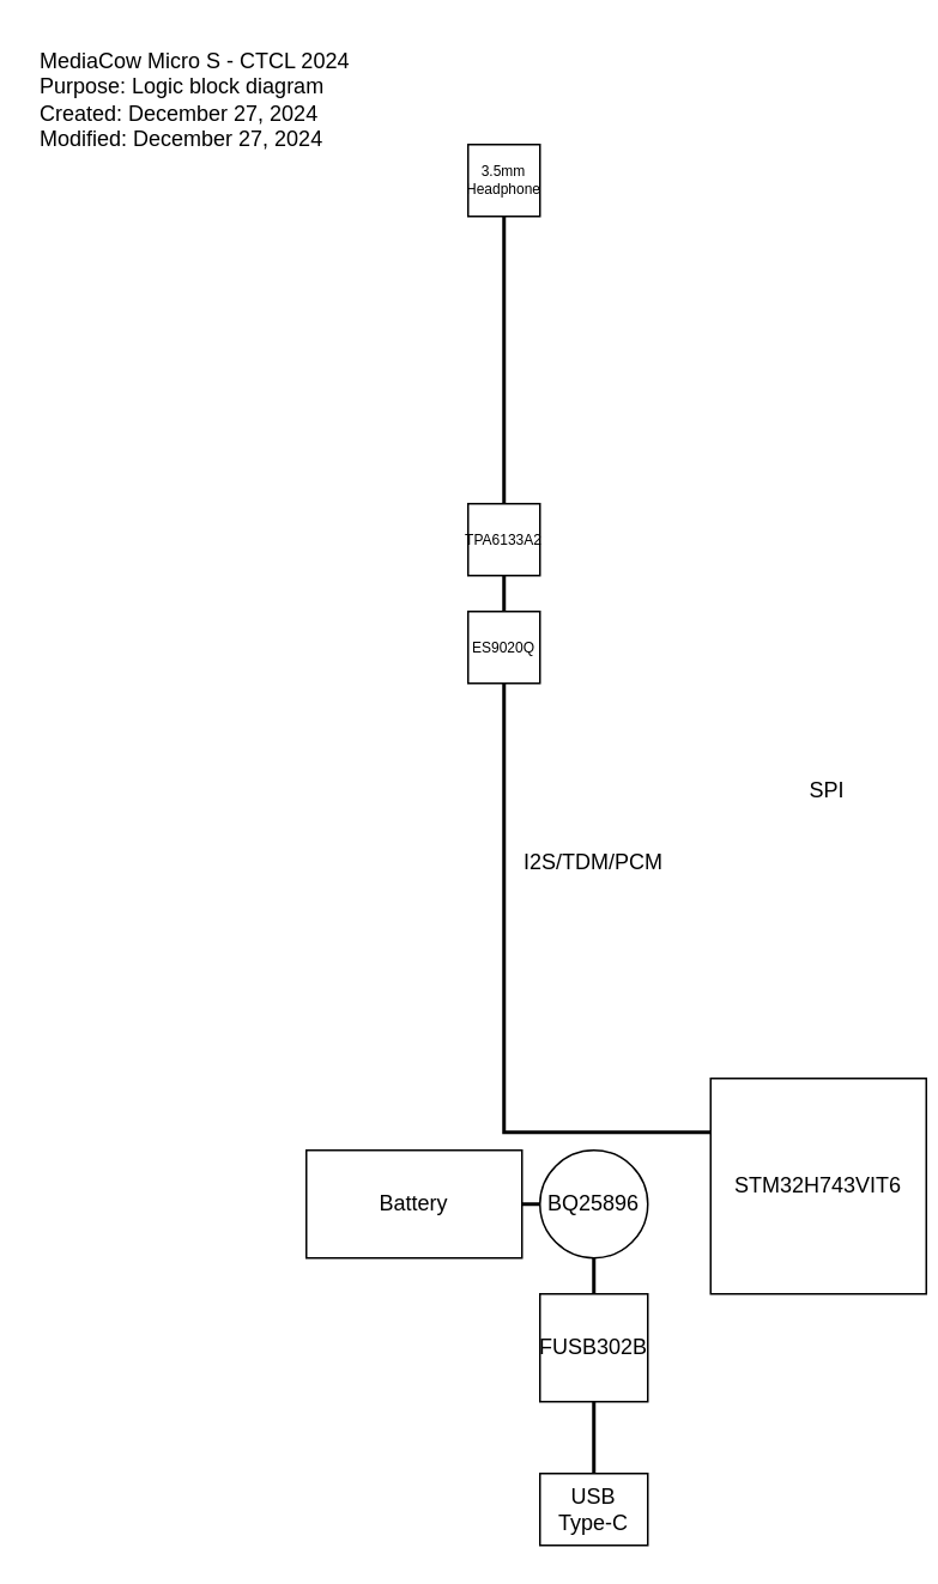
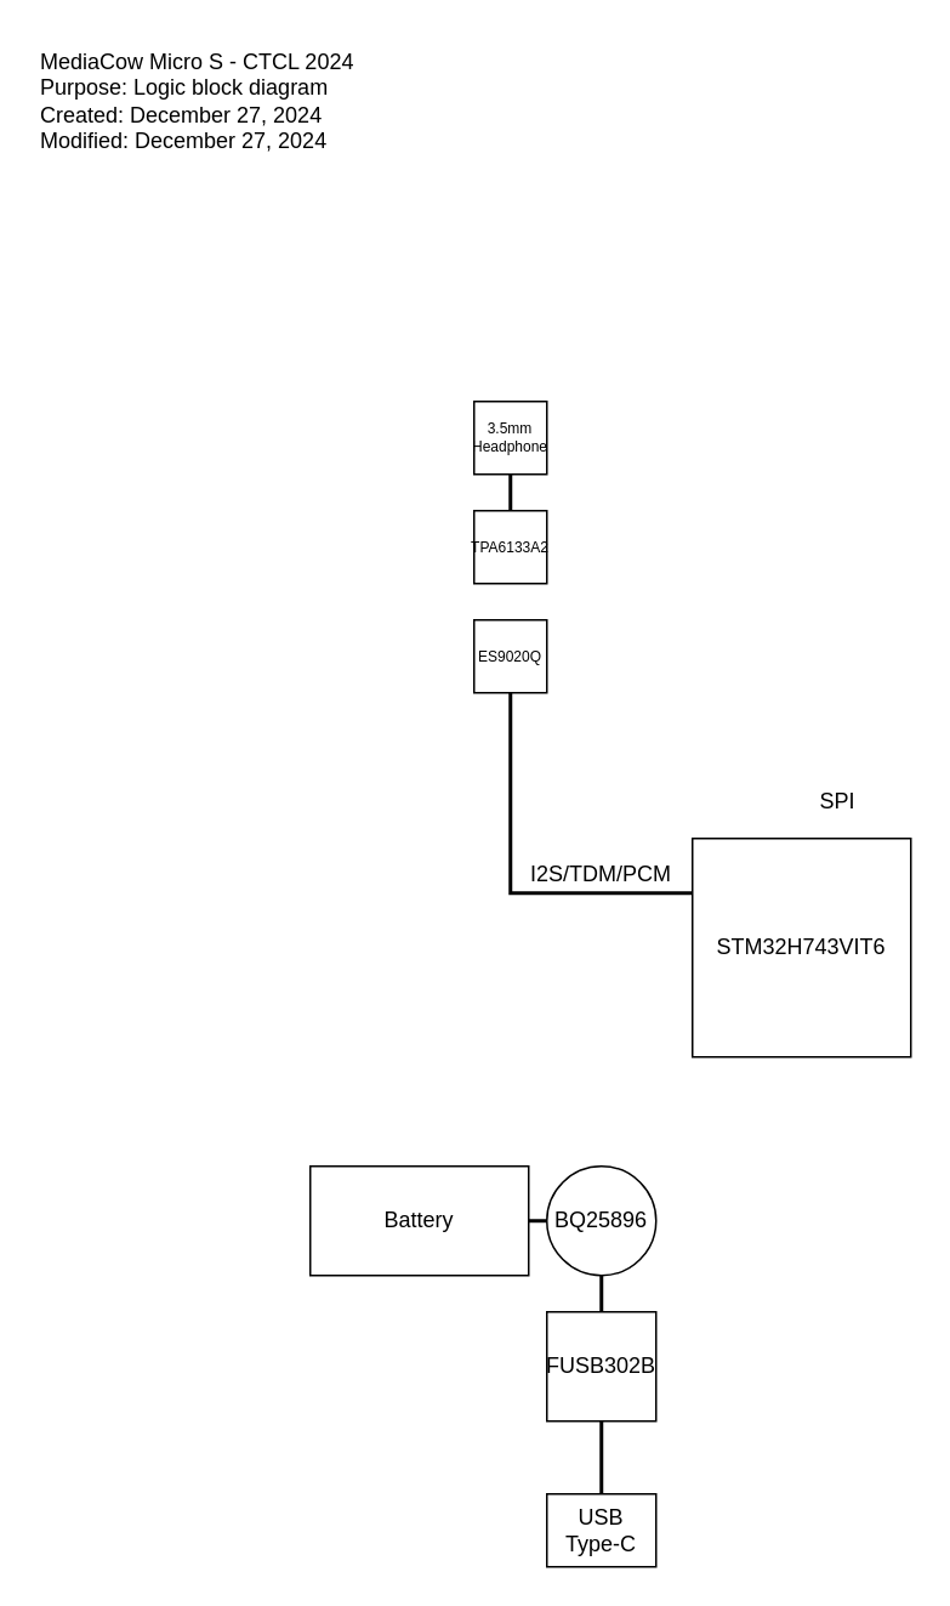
  <mxCell id="0" />
  <mxCell id="1" parent="0" />
  <mxCell id="2" style="edgeStyle=orthogonalEdgeStyle;rounded=0;orthogonalLoop=1;jettySize=auto;html=1;exitX=0;exitY=0.25;exitDx=0;exitDy=0;entryX=0.5;entryY=1;entryDx=0;entryDy=0;fontSize=11;strokeWidth=2;endArrow=none;endFill=0;" edge="1" parent="1" source="3" target="6"><mxGeometry relative="1" as="geometry" /></mxCell>
- <mxCell id="3" value="STM32H743VIT6" style="rounded=0;whiteSpace=wrap;html=1;" vertex="1" parent="1"><mxGeometry x="395" y="600" width="120" height="120" as="geometry" /></mxCell>
+ <mxCell id="3" value="STM32H743VIT6" style="rounded=0;whiteSpace=wrap;html=1;" vertex="1" parent="1"><mxGeometry x="380" y="460" width="120" height="120" as="geometry" /></mxCell>
  <mxCell id="4" value="SPI" style="text;html=1;align=center;verticalAlign=middle;whiteSpace=wrap;rounded=0;" vertex="1" parent="1"><mxGeometry x="440" y="430" width="40" height="20" as="geometry" /></mxCell>
- <mxCell id="5" style="edgeStyle=orthogonalEdgeStyle;rounded=0;orthogonalLoop=1;jettySize=auto;html=1;exitX=0.5;exitY=0;exitDx=0;exitDy=0;entryX=0.5;entryY=1;entryDx=0;entryDy=0;strokeWidth=2;endArrow=none;endFill=0;" edge="1" parent="1" source="6" target="9"><mxGeometry relative="1" as="geometry" /></mxCell>
  <mxCell id="6" value="ES9020Q" style="rounded=0;whiteSpace=wrap;html=1;fontSize=8;" vertex="1" parent="1"><mxGeometry x="260" y="340" width="40" height="40" as="geometry" /></mxCell>
- <mxCell id="7" value="3.5mm&lt;div&gt;Headphone&lt;/div&gt;" style="rounded=0;whiteSpace=wrap;html=1;fontSize=8;horizontal=1;" vertex="1" parent="1"><mxGeometry x="260" y="80" width="40" height="40" as="geometry" /></mxCell>
+ <mxCell id="7" value="3.5mm&lt;div&gt;Headphone&lt;/div&gt;" style="rounded=0;whiteSpace=wrap;html=1;fontSize=8;horizontal=1;" vertex="1" parent="1"><mxGeometry x="260" y="220" width="40" height="40" as="geometry" /></mxCell>
  <mxCell id="8" style="edgeStyle=orthogonalEdgeStyle;rounded=0;orthogonalLoop=1;jettySize=auto;html=1;exitX=0.5;exitY=0;exitDx=0;exitDy=0;entryX=0.5;entryY=1;entryDx=0;entryDy=0;strokeWidth=2;endArrow=none;endFill=0;" edge="1" parent="1" source="9" target="7"><mxGeometry relative="1" as="geometry" /></mxCell>
  <mxCell id="9" value="TPA6133A2" style="rounded=0;whiteSpace=wrap;html=1;fontSize=8;" vertex="1" parent="1"><mxGeometry x="260" y="280" width="40" height="40" as="geometry" /></mxCell>
  <mxCell id="10" value="I2S/TDM/PCM" style="text;html=1;align=center;verticalAlign=middle;whiteSpace=wrap;rounded=0;" vertex="1" parent="1"><mxGeometry x="290" y="470" width="80" height="20" as="geometry" /></mxCell>
  <mxCell id="11" value="BQ25896" style="ellipse;whiteSpace=wrap;html=1;" vertex="1" parent="1"><mxGeometry x="300" y="640" width="60" height="60" as="geometry" /></mxCell>
  <mxCell id="12" style="edgeStyle=orthogonalEdgeStyle;rounded=0;orthogonalLoop=1;jettySize=auto;html=1;exitX=1;exitY=0.5;exitDx=0;exitDy=0;entryX=0;entryY=0.5;entryDx=0;entryDy=0;endArrow=none;endFill=0;strokeWidth=2;" edge="1" parent="1" source="13" target="11"><mxGeometry relative="1" as="geometry" /></mxCell>
  <mxCell id="13" value="Battery" style="rounded=0;whiteSpace=wrap;html=1;" vertex="1" parent="1"><mxGeometry x="170" y="640" width="120" height="60" as="geometry" /></mxCell>
  <mxCell id="14" value="MediaCow Micro S - CTCL 2024&lt;div&gt;Purpose: Logic block diagram&lt;/div&gt;&lt;div&gt;Created: December 27, 2024&lt;/div&gt;&lt;div&gt;Modified: December 27, 2024&lt;/div&gt;" style="text;html=1;align=left;verticalAlign=top;whiteSpace=wrap;rounded=0;" vertex="1" parent="1"><mxGeometry width="200" height="120" as="geometry" x="20" y="20" /></mxCell>
  <mxCell id="15" style="edgeStyle=orthogonalEdgeStyle;rounded=0;orthogonalLoop=1;jettySize=auto;html=1;exitX=0.5;exitY=0;exitDx=0;exitDy=0;entryX=0.5;entryY=1;entryDx=0;entryDy=0;strokeWidth=2;endArrow=none;endFill=0;" edge="1" parent="1" source="16" target="11"><mxGeometry relative="1" as="geometry" /></mxCell>
  <mxCell id="16" value="FUSB302B" style="rounded=0;whiteSpace=wrap;html=1;" vertex="1" parent="1"><mxGeometry x="300" y="720" width="60" height="60" as="geometry" /></mxCell>
  <mxCell id="17" style="edgeStyle=orthogonalEdgeStyle;rounded=0;orthogonalLoop=1;jettySize=auto;html=1;exitX=0.5;exitY=0;exitDx=0;exitDy=0;entryX=0.5;entryY=1;entryDx=0;entryDy=0;strokeWidth=2;endArrow=none;endFill=0;" edge="1" parent="1" source="18" target="16"><mxGeometry relative="1" as="geometry" /></mxCell>
  <mxCell id="18" value="USB&lt;div&gt;Type-C&lt;/div&gt;" style="rounded=0;whiteSpace=wrap;html=1;" vertex="1" parent="1"><mxGeometry x="300" y="820" width="60" height="40" as="geometry" /></mxCell>
